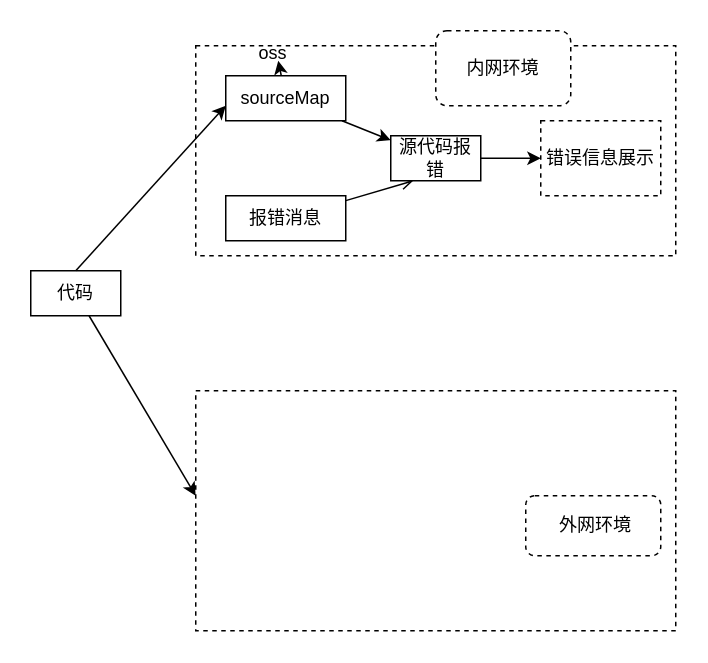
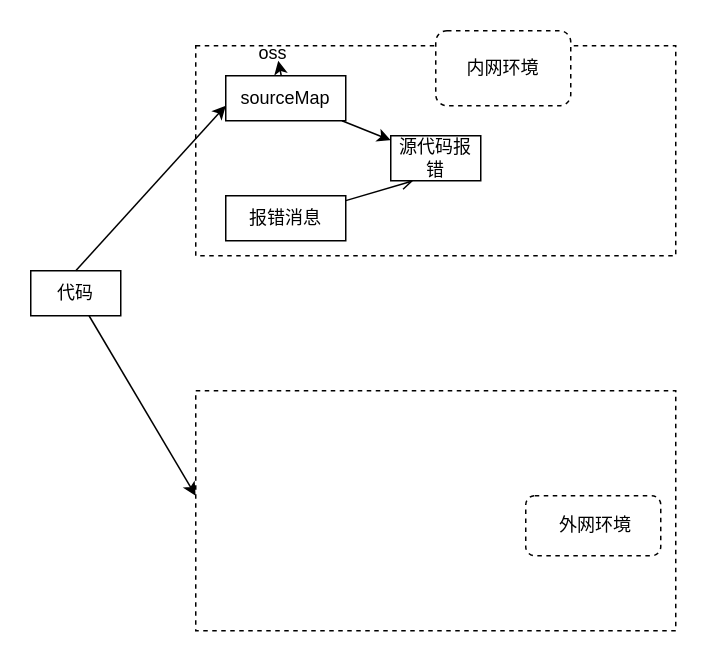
  <mxCell id="0" />
  <mxCell id="1" parent="0" />
  <mxCell id="2" style="edgeStyle=none;html=1;entryX=0;entryY=0.438;entryDx=0;entryDy=0;entryPerimeter=0;fontSize=12;" edge="1" parent="1" source="3" target="5"><mxGeometry relative="1" as="geometry" /></mxCell>
  <mxCell id="3" value="代码" style="rounded=0;whiteSpace=wrap;html=1;" vertex="1" parent="1"><mxGeometry x="20" y="180" width="60" height="30" as="geometry" /></mxCell>
  <mxCell id="4" value="" style="rounded=0;whiteSpace=wrap;html=1;dashed=1;" vertex="1" parent="1"><mxGeometry x="130" y="30" width="320" height="140" as="geometry" /></mxCell>
  <mxCell id="5" value="" style="rounded=0;whiteSpace=wrap;html=1;dashed=1;" vertex="1" parent="1"><mxGeometry x="130" y="260" width="320" height="160" as="geometry" /></mxCell>
  <mxCell id="6" style="edgeStyle=none;html=1;entryX=0.75;entryY=1;entryDx=0;entryDy=0;" edge="1" parent="1" source="8" target="9"><mxGeometry relative="1" as="geometry" /></mxCell>
  <mxCell id="7" style="edgeStyle=none;html=1;fontSize=12;" edge="1" parent="1" source="8" target="13"><mxGeometry relative="1" as="geometry" /></mxCell>
  <mxCell id="8" value="sourceMap" style="rounded=0;whiteSpace=wrap;html=1;" vertex="1" parent="1"><mxGeometry x="150" y="50" width="80" height="30" as="geometry" /></mxCell>
  <mxCell id="9" value="&amp;nbsp;oss" style="text;html=1;strokeColor=none;fillColor=none;align=center;verticalAlign=middle;whiteSpace=wrap;rounded=0;" vertex="1" parent="1"><mxGeometry x="170" y="30" width="20" height="10" as="geometry" /></mxCell>
  <mxCell id="10" style="edgeStyle=none;html=1;entryX=0.25;entryY=1;entryDx=0;entryDy=0;fontSize=12;endArrow=open;" edge="1" parent="1" source="11" target="13"><mxGeometry relative="1" as="geometry" /></mxCell>
  <mxCell id="11" value="报错消息" style="rounded=0;whiteSpace=wrap;html=1;" vertex="1" parent="1"><mxGeometry x="150" y="130" width="80" height="30" as="geometry" /></mxCell>
- <mxCell id="12" value="" style="edgeStyle=none;html=1;fontSize=12;" edge="1" parent="1" source="13" target="17"><mxGeometry relative="1" as="geometry" /></mxCell>
  <mxCell id="13" value="&lt;font style=&quot;font-size: 12px;&quot;&gt;源代码报错&lt;/font&gt;" style="rounded=0;whiteSpace=wrap;html=1;" vertex="1" parent="1"><mxGeometry x="260" y="90" width="60" height="30" as="geometry" /></mxCell>
  <mxCell id="14" value="" style="endArrow=classic;html=1;fontSize=12;exitX=0.5;exitY=0;exitDx=0;exitDy=0;" edge="1" parent="1" source="3"><mxGeometry width="50" height="50" relative="1" as="geometry"><mxPoint x="50" y="170" as="sourcePoint" /><mxPoint x="150" y="70" as="targetPoint" /></mxGeometry></mxCell>
  <mxCell id="15" value="&amp;nbsp;外网环境" style="rounded=1;whiteSpace=wrap;html=1;dashed=1;fontSize=12;" vertex="1" parent="1"><mxGeometry x="350" y="330" width="90" height="40" as="geometry" /></mxCell>
  <mxCell id="16" value="内网环境" style="rounded=1;whiteSpace=wrap;html=1;dashed=1;fontSize=12;" vertex="1" parent="1"><mxGeometry x="290" y="20" width="90" height="50" as="geometry" /></mxCell>
- <mxCell id="17" value="错误信息展示" style="rounded=0;whiteSpace=wrap;html=1;dashed=1;fontSize=12;" vertex="1" parent="1"><mxGeometry x="360" y="80" width="80" height="50" as="geometry" /></mxCell>
